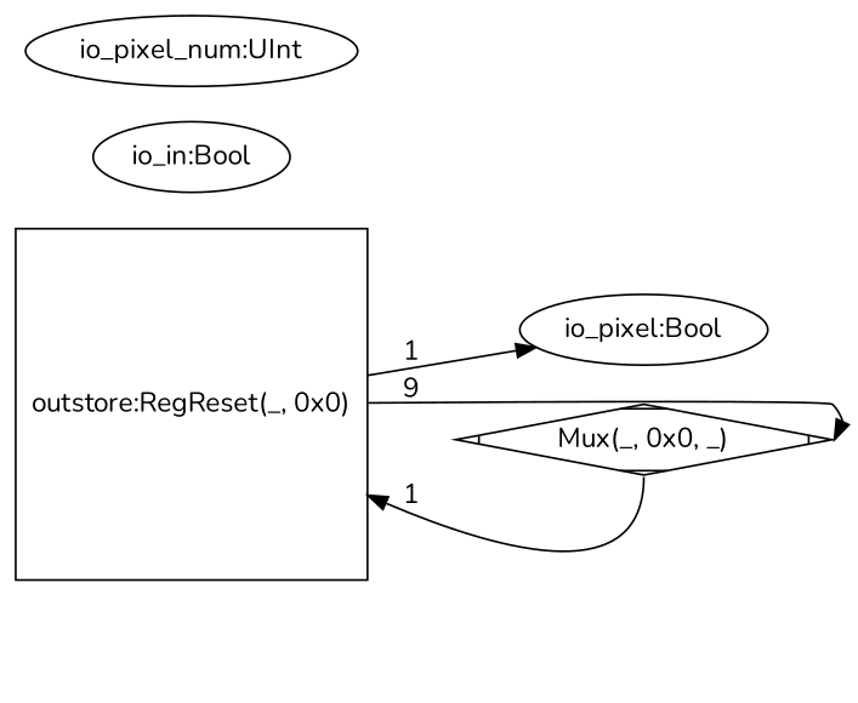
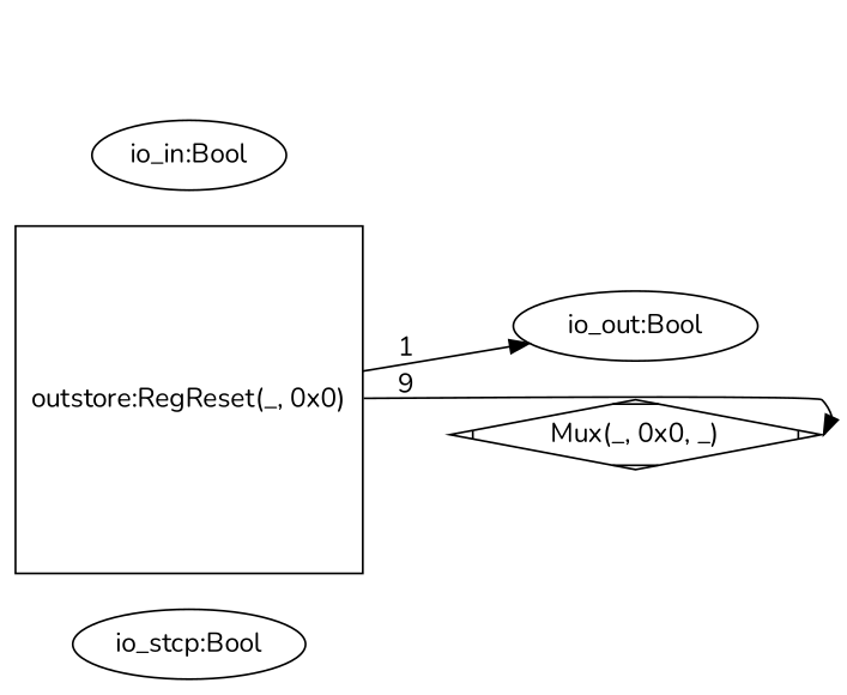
  digraph {
    fontname=Nunito
    rankdir=LR
    node [fontname=Nunito]
    edge [fontname=Nunito]
-   n2 [label="io_pixel:Bool"]
+   n1 [label="io_stcp:Bool"]
+   n2 [label="io_out:Bool"]
    n3 [label="outstore:RegReset(_, 0x0)" shape=square]
    n4 [label="Mux(_, 0x0, _)" shape=Mdiamond]
    n5 [label="io_in:Bool"]
-   n6 [label="io_pixel_num:UInt"]
    n3 -> n2 [label=1]
    n3 -> n4 [headport=e label=9]
-   n4 -> n3 [label=1 tailport=s]
  }
